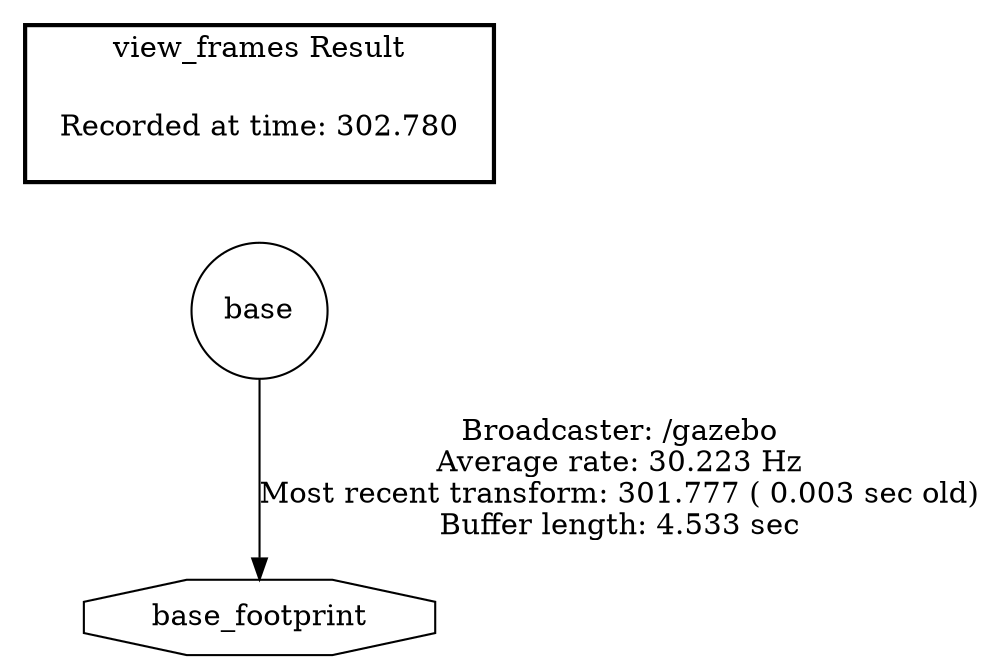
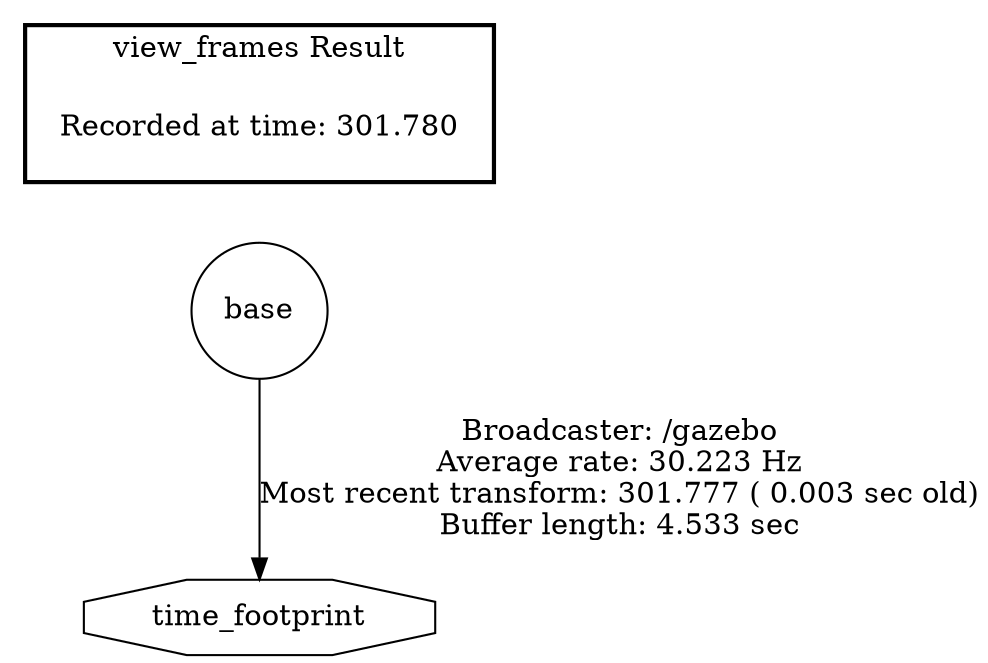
  digraph {
-   "Recorded at time: 301.780" [shape=plaintext label="Recorded at time: 302.780"]
+   "Recorded at time: 301.780" [shape=plaintext]
    n2 [label=base shape=circle]
-   base_footprint [shape=octagon]
+   base_footprint [shape=octagon label=time_footprint]
    subgraph cluster_1 {
      color=black
      label="view_frames Result"
      style=bold
      "Recorded at time: 301.780"
    }
    "Recorded at time: 301.780" -> n2 [style=invis]
    n2 -> base_footprint [label="Broadcaster: /gazebo\nAverage rate: 30.223 Hz\nMost recent transform: 301.777 ( 0.003 sec old)\nBuffer length: 4.533 sec\n"]
  }
